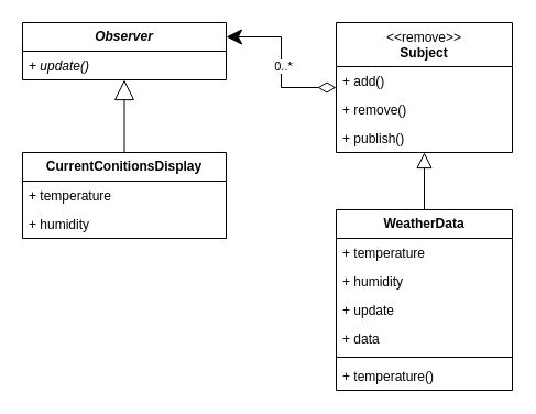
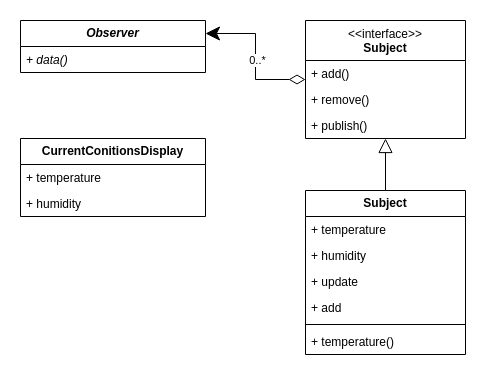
  <mxCell id="0" />
  <mxCell id="1" parent="0" />
  <mxCell id="2" value="&lt;i&gt;&lt;b&gt;Observer&lt;/b&gt;&lt;/i&gt;" style="swimlane;fontStyle=0;childLayout=stackLayout;horizontal=1;startSize=26;fillColor=none;horizontalStack=0;resizeParent=1;resizeParentMax=0;resizeLast=0;collapsible=1;marginBottom=0;whiteSpace=wrap;html=1;" parent="1" vertex="1"><mxGeometry x="20" y="20" width="185" height="52" as="geometry" /></mxCell>
- <mxCell id="3" value="&lt;i&gt;+ update()&lt;/i&gt;" style="text;strokeColor=none;fillColor=none;align=left;verticalAlign=top;spacingLeft=4;spacingRight=4;overflow=hidden;rotatable=0;points=[[0,0.5],[1,0.5]];portConstraint=eastwest;whiteSpace=wrap;html=1;" parent="2" vertex="1"><mxGeometry y="26" width="185" height="26" as="geometry" /></mxCell>
- <mxCell id="4" value="&lt;span style=&quot;font-weight: normal;&quot;&gt;&amp;lt;&amp;lt;remove&amp;gt;&amp;gt;&lt;br&gt;&lt;/span&gt;Subject" style="swimlane;fontStyle=1;align=center;verticalAlign=top;childLayout=stackLayout;horizontal=1;startSize=40;horizontalStack=0;resizeParent=1;resizeParentMax=0;resizeLast=0;collapsible=1;marginBottom=0;whiteSpace=wrap;html=1;" parent="1" vertex="1"><mxGeometry x="305" y="20" width="160" height="118" as="geometry" /></mxCell>
+ <mxCell id="3" value="&lt;i&gt;+ data()&lt;/i&gt;" style="text;strokeColor=none;fillColor=none;align=left;verticalAlign=top;spacingLeft=4;spacingRight=4;overflow=hidden;rotatable=0;points=[[0,0.5],[1,0.5]];portConstraint=eastwest;whiteSpace=wrap;html=1;" parent="2" vertex="1"><mxGeometry y="26" width="185" height="26" as="geometry" /></mxCell>
+ <mxCell id="4" value="&lt;span style=&quot;font-weight: normal;&quot;&gt;&amp;lt;&amp;lt;interface&amp;gt;&amp;gt;&lt;br&gt;&lt;/span&gt;Subject" style="swimlane;fontStyle=1;align=center;verticalAlign=top;childLayout=stackLayout;horizontal=1;startSize=40;horizontalStack=0;resizeParent=1;resizeParentMax=0;resizeLast=0;collapsible=1;marginBottom=0;whiteSpace=wrap;html=1;" parent="1" vertex="1"><mxGeometry x="305" y="20" width="160" height="118" as="geometry" /></mxCell>
  <mxCell id="5" value="+ add()" style="text;strokeColor=none;fillColor=none;align=left;verticalAlign=top;spacingLeft=4;spacingRight=4;overflow=hidden;rotatable=0;points=[[0,0.5],[1,0.5]];portConstraint=eastwest;whiteSpace=wrap;html=1;" parent="4" vertex="1"><mxGeometry y="40" width="160" height="26" as="geometry" /></mxCell>
  <mxCell id="6" value="+ remove()" style="text;strokeColor=none;fillColor=none;align=left;verticalAlign=top;spacingLeft=4;spacingRight=4;overflow=hidden;rotatable=0;points=[[0,0.5],[1,0.5]];portConstraint=eastwest;whiteSpace=wrap;html=1;" parent="4" vertex="1"><mxGeometry y="66" width="160" height="26" as="geometry" /></mxCell>
  <mxCell id="7" value="+ publish()" style="text;strokeColor=none;fillColor=none;align=left;verticalAlign=top;spacingLeft=4;spacingRight=4;overflow=hidden;rotatable=0;points=[[0,0.5],[1,0.5]];portConstraint=eastwest;whiteSpace=wrap;html=1;" parent="4" vertex="1"><mxGeometry y="92" width="160" height="26" as="geometry" /></mxCell>
  <mxCell id="8" value="&lt;b&gt;CurrentConitionsDisplay&lt;/b&gt;" style="swimlane;fontStyle=0;childLayout=stackLayout;horizontal=1;startSize=26;fillColor=none;horizontalStack=0;resizeParent=1;resizeParentMax=0;resizeLast=0;collapsible=1;marginBottom=0;whiteSpace=wrap;html=1;" parent="1" vertex="1"><mxGeometry x="20" y="138" width="185" height="78" as="geometry" /></mxCell>
  <mxCell id="9" value="+ temperature" style="text;strokeColor=none;fillColor=none;align=left;verticalAlign=top;spacingLeft=4;spacingRight=4;overflow=hidden;rotatable=0;points=[[0,0.5],[1,0.5]];portConstraint=eastwest;whiteSpace=wrap;html=1;" parent="8" vertex="1"><mxGeometry y="26" width="185" height="26" as="geometry" /></mxCell>
  <mxCell id="10" value="+ humidity" style="text;strokeColor=none;fillColor=none;align=left;verticalAlign=top;spacingLeft=4;spacingRight=4;overflow=hidden;rotatable=0;points=[[0,0.5],[1,0.5]];portConstraint=eastwest;whiteSpace=wrap;html=1;" parent="8" vertex="1"><mxGeometry y="52" width="185" height="26" as="geometry" /></mxCell>
- <mxCell id="11" value="" style="endArrow=block;endSize=16;endFill=0;html=1;rounded=0;" parent="1" source="8" target="2" edge="1"><mxGeometry width="160" relative="1" as="geometry"><mxPoint x="185" y="160" as="sourcePoint" /><mxPoint x="345" y="160" as="targetPoint" /></mxGeometry></mxCell>
- <mxCell id="12" value="&lt;b&gt;WeatherData&lt;/b&gt;" style="swimlane;fontStyle=0;childLayout=stackLayout;horizontal=1;startSize=26;fillColor=none;horizontalStack=0;resizeParent=1;resizeParentMax=0;resizeLast=0;collapsible=1;marginBottom=0;whiteSpace=wrap;html=1;" parent="1" vertex="1"><mxGeometry x="305" y="190" width="160" height="164" as="geometry" /></mxCell>
+ <mxCell id="12" value="&lt;b&gt;Subject&lt;/b&gt;" style="swimlane;fontStyle=0;childLayout=stackLayout;horizontal=1;startSize=26;fillColor=none;horizontalStack=0;resizeParent=1;resizeParentMax=0;resizeLast=0;collapsible=1;marginBottom=0;whiteSpace=wrap;html=1;" parent="1" vertex="1"><mxGeometry x="305" y="190" width="160" height="164" as="geometry" /></mxCell>
  <mxCell id="13" value="+ temperature" style="text;strokeColor=none;fillColor=none;align=left;verticalAlign=top;spacingLeft=4;spacingRight=4;overflow=hidden;rotatable=0;points=[[0,0.5],[1,0.5]];portConstraint=eastwest;whiteSpace=wrap;html=1;" parent="12" vertex="1"><mxGeometry y="26" width="160" height="26" as="geometry" /></mxCell>
  <mxCell id="14" value="+ humidity" style="text;strokeColor=none;fillColor=none;align=left;verticalAlign=top;spacingLeft=4;spacingRight=4;overflow=hidden;rotatable=0;points=[[0,0.5],[1,0.5]];portConstraint=eastwest;whiteSpace=wrap;html=1;" parent="12" vertex="1"><mxGeometry y="52" width="160" height="26" as="geometry" /></mxCell>
  <mxCell id="15" value="+ update" style="text;strokeColor=none;fillColor=none;align=left;verticalAlign=top;spacingLeft=4;spacingRight=4;overflow=hidden;rotatable=0;points=[[0,0.5],[1,0.5]];portConstraint=eastwest;whiteSpace=wrap;html=1;" parent="12" vertex="1"><mxGeometry y="78" width="160" height="26" as="geometry" /></mxCell>
- <mxCell id="16" value="+ data" style="text;strokeColor=none;fillColor=none;align=left;verticalAlign=top;spacingLeft=4;spacingRight=4;overflow=hidden;rotatable=0;points=[[0,0.5],[1,0.5]];portConstraint=eastwest;whiteSpace=wrap;html=1;" parent="12" vertex="1"><mxGeometry y="104" width="160" height="26" as="geometry" /></mxCell>
+ <mxCell id="16" value="+ add" style="text;strokeColor=none;fillColor=none;align=left;verticalAlign=top;spacingLeft=4;spacingRight=4;overflow=hidden;rotatable=0;points=[[0,0.5],[1,0.5]];portConstraint=eastwest;whiteSpace=wrap;html=1;" parent="12" vertex="1"><mxGeometry y="104" width="160" height="26" as="geometry" /></mxCell>
  <mxCell id="17" value="" style="line;strokeWidth=1;fillColor=none;align=left;verticalAlign=middle;spacingTop=-1;spacingLeft=3;spacingRight=3;rotatable=0;labelPosition=right;points=[];portConstraint=eastwest;strokeColor=inherit;" parent="12" vertex="1"><mxGeometry y="130" width="160" height="8" as="geometry" /></mxCell>
  <mxCell id="18" value="+ temperature()" style="text;strokeColor=none;fillColor=none;align=left;verticalAlign=top;spacingLeft=4;spacingRight=4;overflow=hidden;rotatable=0;points=[[0,0.5],[1,0.5]];portConstraint=eastwest;whiteSpace=wrap;html=1;" parent="12" vertex="1"><mxGeometry y="138" width="160" height="26" as="geometry" /></mxCell>
  <mxCell id="19" value="" style="endArrow=block;dashed=0;endFill=0;endSize=12;html=1;rounded=0;" parent="1" source="12" target="4" edge="1"><mxGeometry width="160" relative="1" as="geometry"><mxPoint x="315" y="150" as="sourcePoint" /><mxPoint x="475" y="150" as="targetPoint" /></mxGeometry></mxCell>
  <mxCell id="20" value="" style="endArrow=classic;html=1;endSize=12;startArrow=diamondThin;startSize=14;startFill=0;edgeStyle=orthogonalEdgeStyle;align=left;verticalAlign=bottom;rounded=0;entryX=1;entryY=0.25;entryDx=0;entryDy=0;" parent="1" source="4" target="2" edge="1"><mxGeometry x="-1" y="3" relative="1" as="geometry"><mxPoint x="255" y="190" as="sourcePoint" /><mxPoint x="415" y="190" as="targetPoint" /></mxGeometry></mxCell>
  <mxCell id="21" value="0..*" style="edgeLabel;html=1;align=center;verticalAlign=middle;resizable=0;points=[];" parent="20" vertex="1" connectable="0"><mxGeometry x="-0.788" y="3" relative="1" as="geometry"><mxPoint x="-34" y="-23" as="offset" /></mxGeometry></mxCell>
